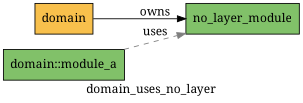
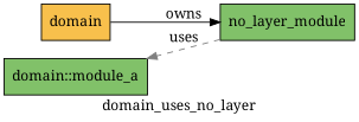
  digraph {
    fontname="Noto Serif"
    label=domain_uses_no_layer
    rankdir=LR
    node [fillcolor="#81c169" fontname="Noto Serif" shape=box style=filled]
    edge [fontname="Noto Serif"]
    n1 [fillcolor="#f8c04c" label=domain]
    n2 [label=no_layer_module]
    n3 [label="domain::module_a"]
    n1 -> n2 [color="#000000" constraint=true label=owns style=solid]
-   n3 -> n2 [color="#7f7f7f" constraint=false label=uses style=dashed]
+   n2 -> n3 [color="#7f7f7f" constraint=false label=uses style=dashed]
  }
